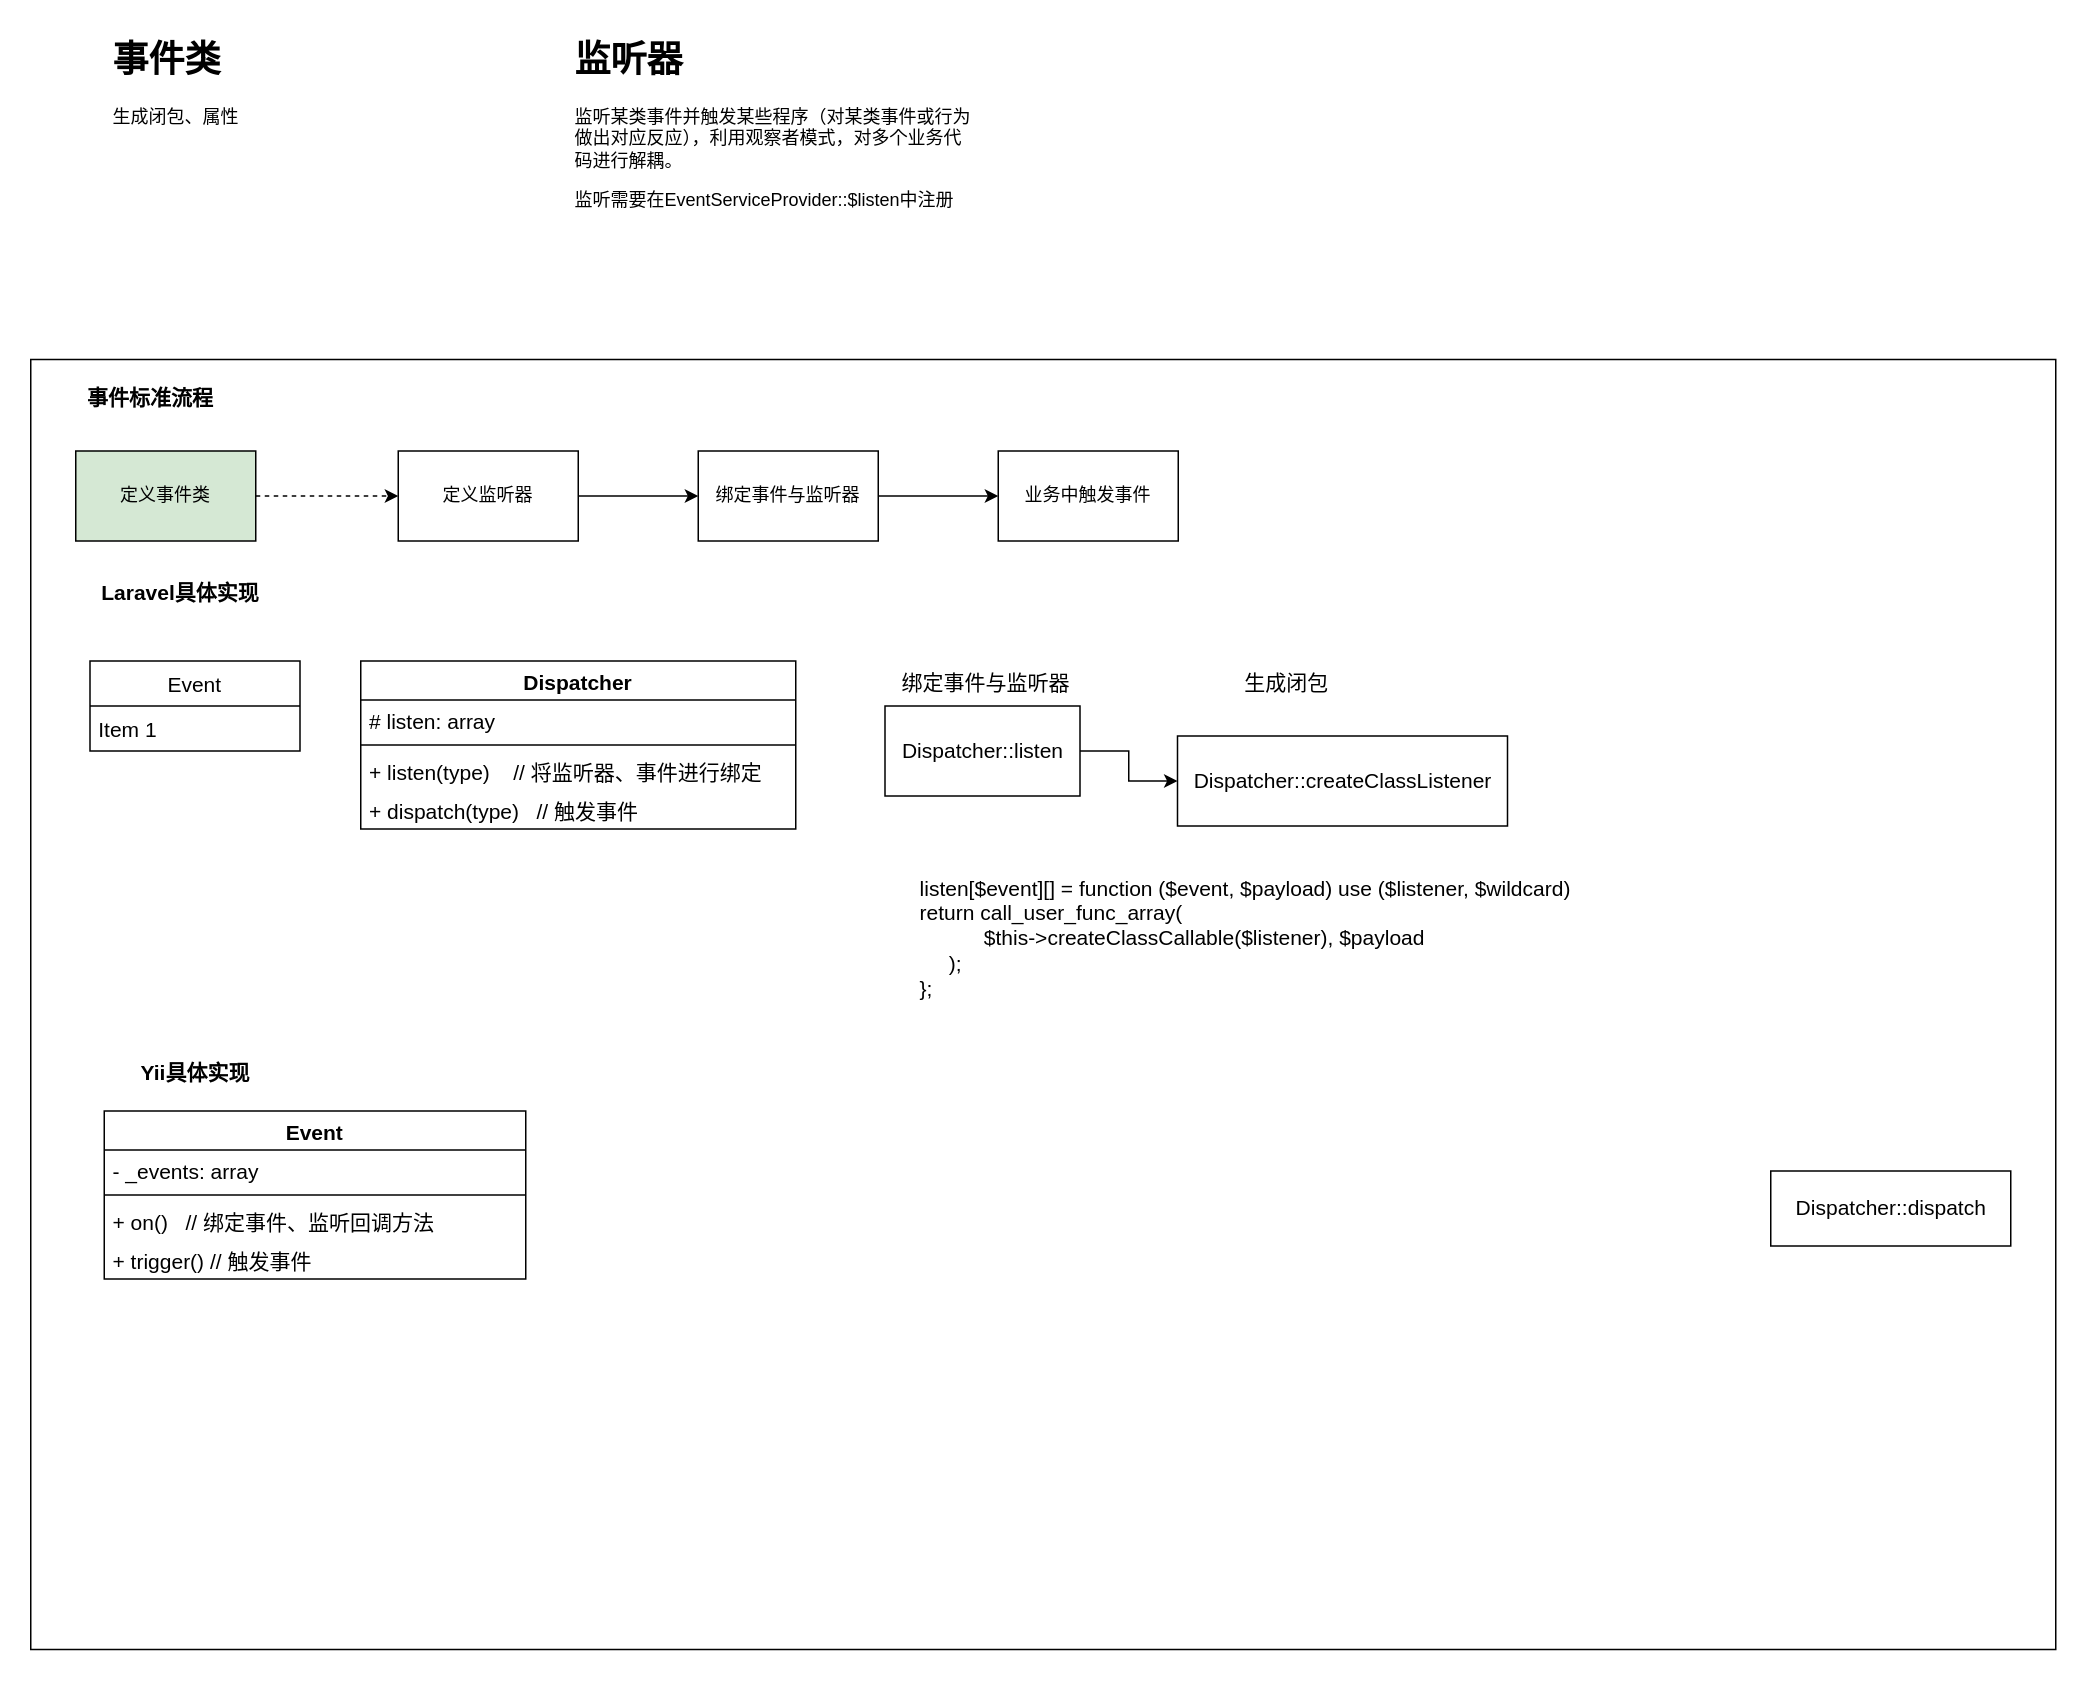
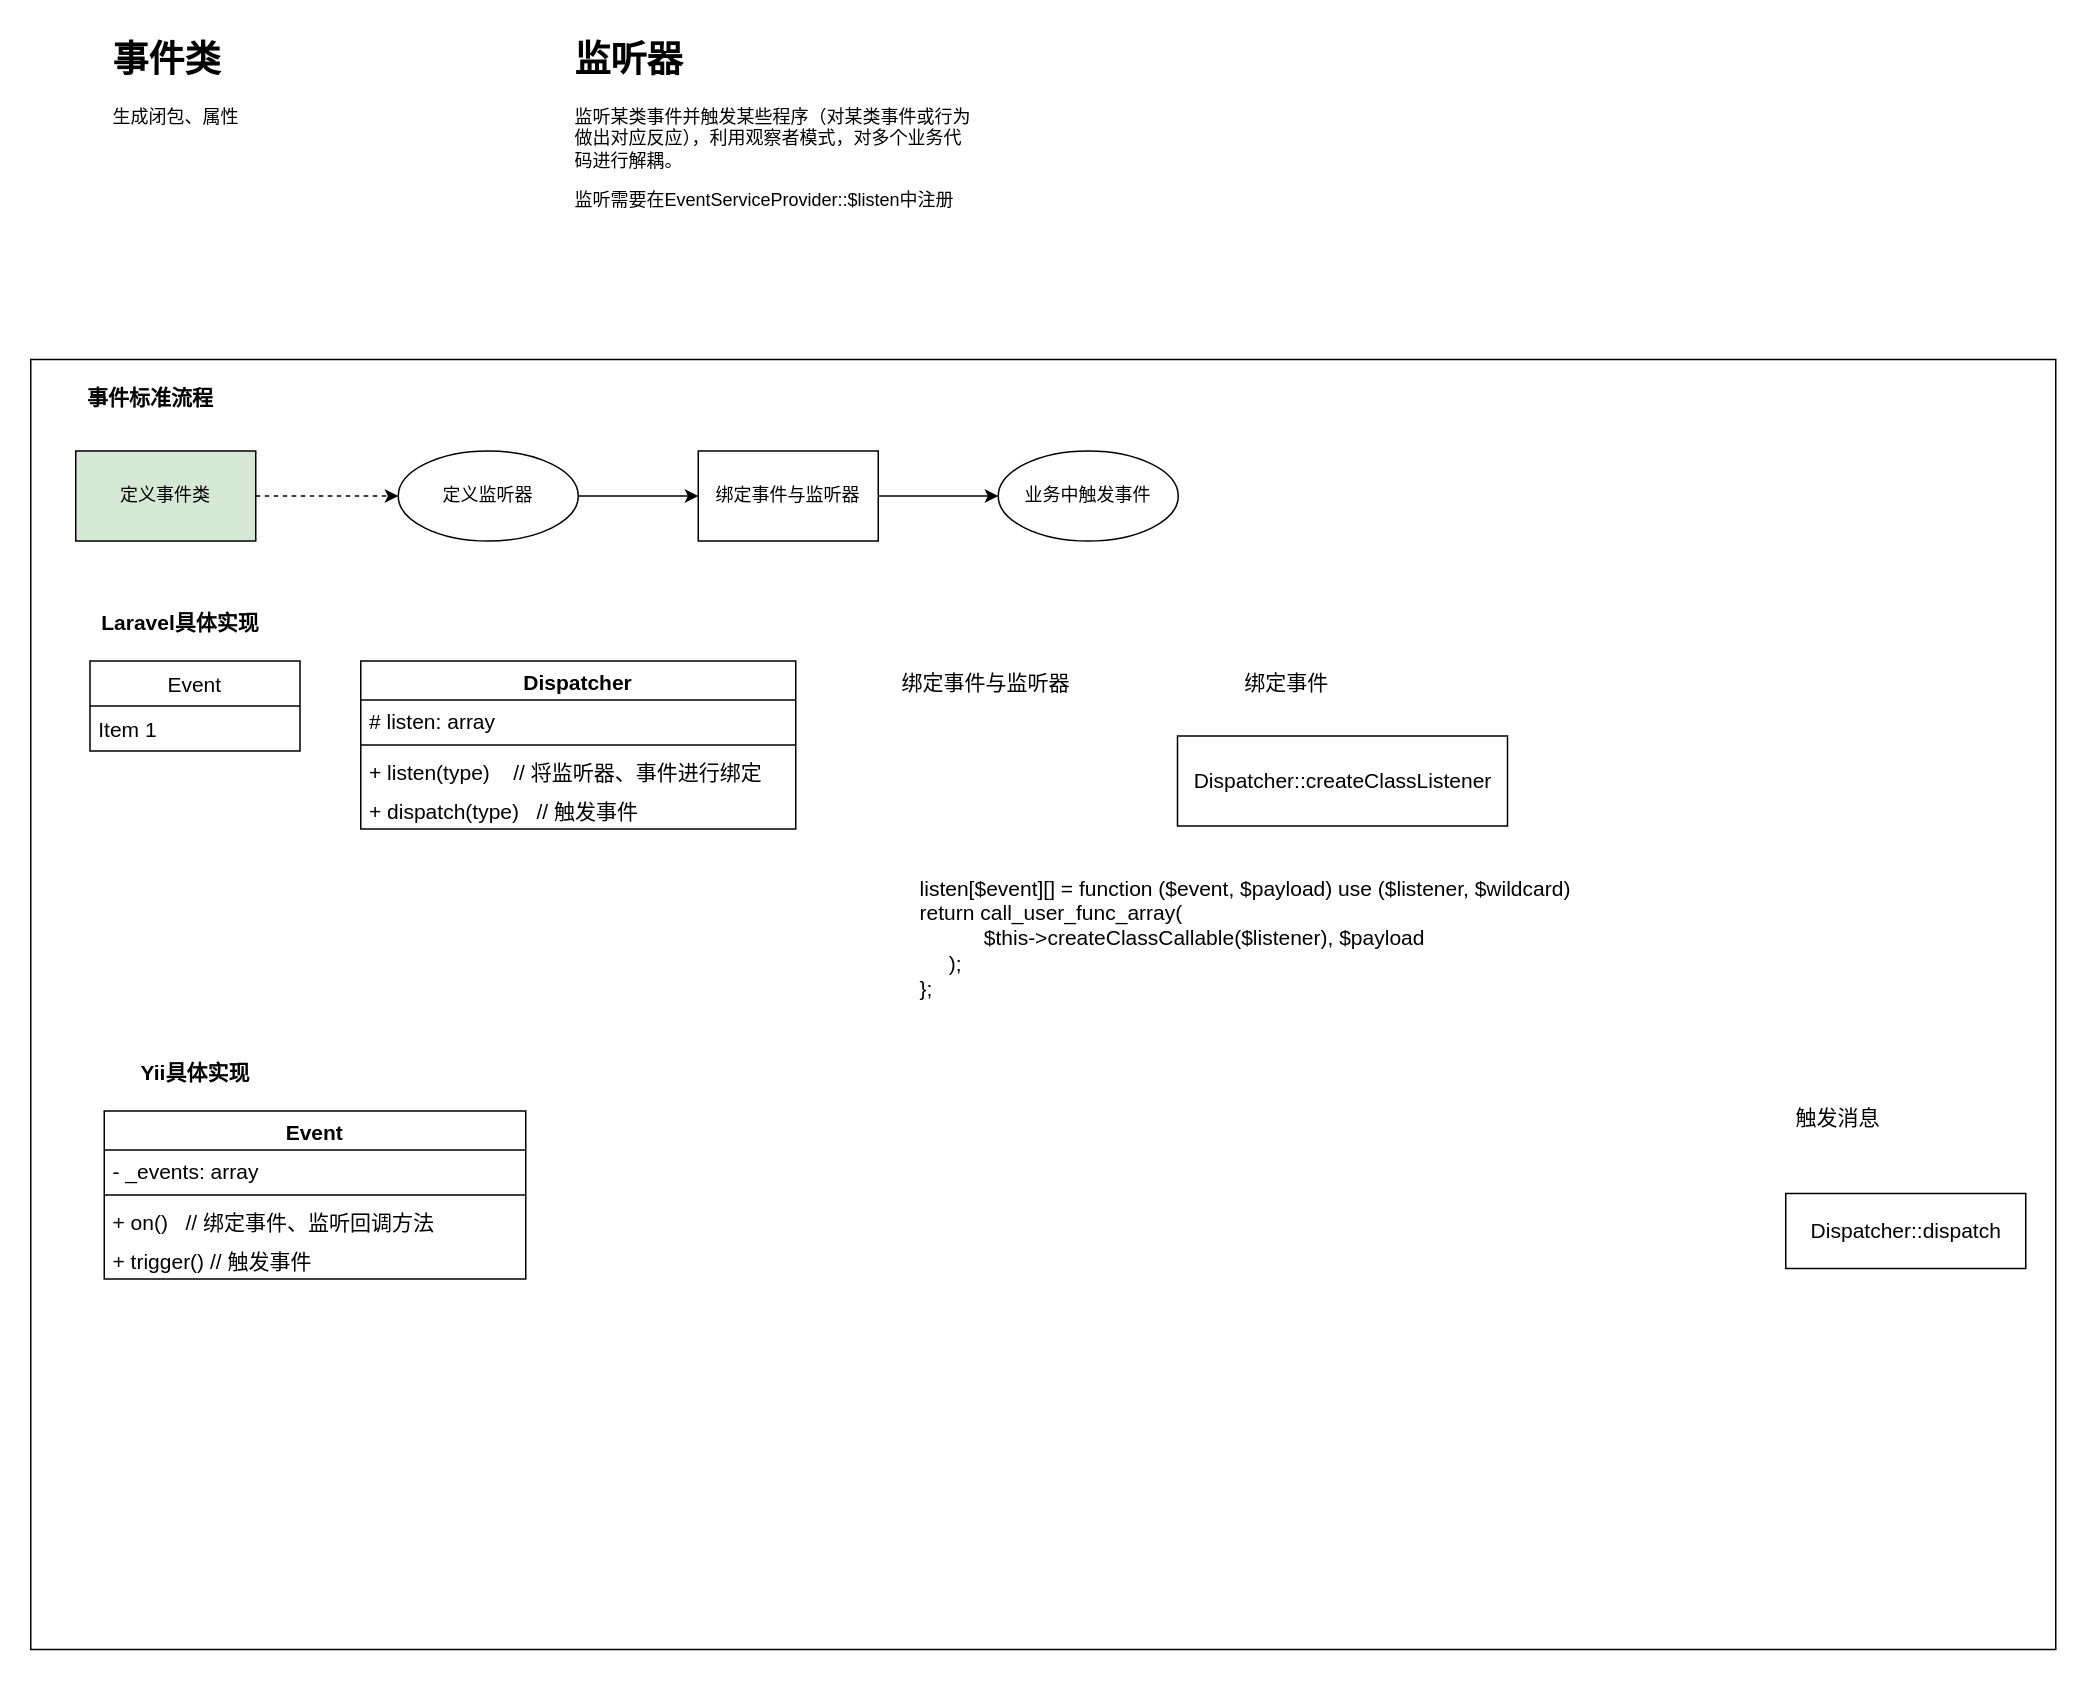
  <mxCell id="0" />
  <mxCell id="1" parent="0" />
  <mxCell id="2" value="" style="rounded=0;whiteSpace=wrap;html=1;fontSize=14;align=center;" vertex="1" parent="1"><mxGeometry x="20" y="239" width="1350" height="860" as="geometry" /></mxCell>
  <mxCell id="3" style="edgeStyle=orthogonalEdgeStyle;rounded=0;orthogonalLoop=1;jettySize=auto;html=1;entryX=0;entryY=0.5;entryDx=0;entryDy=0;dashed=1;" edge="1" parent="1" source="4" target="6"><mxGeometry relative="1" as="geometry" /></mxCell>
  <mxCell id="4" value="定义事件类" style="rounded=0;whiteSpace=wrap;html=1;fillColor=#d5e8d4;" vertex="1" parent="1"><mxGeometry x="50" y="300" width="120" height="60" as="geometry" /></mxCell>
  <mxCell id="5" value="" style="edgeStyle=orthogonalEdgeStyle;rounded=0;orthogonalLoop=1;jettySize=auto;html=1;" edge="1" parent="1" source="6" target="10"><mxGeometry relative="1" as="geometry" /></mxCell>
- <mxCell id="6" value="定义监听器" style="rounded=0;whiteSpace=wrap;html=1;" vertex="1" parent="1"><mxGeometry x="265" y="300" width="120" height="60" as="geometry" /></mxCell>
+ <mxCell id="6" value="定义监听器" style="ellipse;whiteSpace=wrap;html=1;" vertex="1" parent="1"><mxGeometry x="265" y="300" width="120" height="60" as="geometry" /></mxCell>
  <mxCell id="7" value="&lt;h1&gt;事件类&lt;/h1&gt;&lt;p&gt;生成闭包、属性&lt;/p&gt;" style="text;html=1;strokeColor=none;fillColor=none;spacing=5;spacingTop=-20;whiteSpace=wrap;overflow=hidden;rounded=0;" vertex="1" parent="1"><mxGeometry x="70" y="20" width="190" height="120" as="geometry" /></mxCell>
  <mxCell id="8" value="&lt;h1&gt;监听器&lt;/h1&gt;&lt;p&gt;监听某类事件并触发某些程序（对某类事件或行为做出对应反应），利用观察者模式，对多个业务代码进行解耦。&lt;/p&gt;&lt;p&gt;监听需要在EventServiceProvider::$listen中注册&lt;/p&gt;" style="text;html=1;strokeColor=none;fillColor=none;spacing=5;spacingTop=-20;whiteSpace=wrap;overflow=hidden;rounded=0;" vertex="1" parent="1"><mxGeometry x="378" y="20" width="272" height="140" as="geometry" /></mxCell>
  <mxCell id="9" value="" style="edgeStyle=orthogonalEdgeStyle;rounded=0;orthogonalLoop=1;jettySize=auto;html=1;" edge="1" parent="1" source="10" target="11"><mxGeometry relative="1" as="geometry" /></mxCell>
  <mxCell id="10" value="绑定事件与监听器" style="rounded=0;whiteSpace=wrap;html=1;" vertex="1" parent="1"><mxGeometry x="465" y="300" width="120" height="60" as="geometry" /></mxCell>
- <mxCell id="11" value="业务中触发事件" style="rounded=0;whiteSpace=wrap;html=1;" vertex="1" parent="1"><mxGeometry x="665" y="300" width="120" height="60" as="geometry" /></mxCell>
+ <mxCell id="11" value="业务中触发事件" style="ellipse;whiteSpace=wrap;html=1;" vertex="1" parent="1"><mxGeometry x="665" y="300" width="120" height="60" as="geometry" /></mxCell>
  <mxCell id="12" value="&lt;font style=&quot;font-size: 14px&quot;&gt;&lt;b&gt;事件标准流程&lt;/b&gt;&lt;/font&gt;" style="text;html=1;strokeColor=none;fillColor=none;align=center;verticalAlign=middle;whiteSpace=wrap;rounded=0;" vertex="1" parent="1"><mxGeometry x="30" y="250" width="140" height="30" as="geometry" /></mxCell>
  <mxCell id="13" value="Dispatcher" style="swimlane;fontStyle=1;align=center;verticalAlign=top;childLayout=stackLayout;horizontal=1;startSize=26;horizontalStack=0;resizeParent=1;resizeParentMax=0;resizeLast=0;collapsible=1;marginBottom=0;fontSize=14;" vertex="1" parent="1"><mxGeometry x="240" y="440" width="290" height="112" as="geometry" /></mxCell>
  <mxCell id="14" value="# listen: array" style="text;strokeColor=none;fillColor=none;align=left;verticalAlign=top;spacingLeft=4;spacingRight=4;overflow=hidden;rotatable=0;points=[[0,0.5],[1,0.5]];portConstraint=eastwest;fontSize=14;" vertex="1" parent="13"><mxGeometry y="26" width="290" height="26" as="geometry" /></mxCell>
  <mxCell id="15" value="" style="line;strokeWidth=1;fillColor=none;align=left;verticalAlign=middle;spacingTop=-1;spacingLeft=3;spacingRight=3;rotatable=0;labelPosition=right;points=[];portConstraint=eastwest;fontSize=14;" vertex="1" parent="13"><mxGeometry y="52" width="290" height="8" as="geometry" /></mxCell>
  <mxCell id="16" value="+ listen(type)    // 将监听器、事件进行绑定" style="text;strokeColor=none;fillColor=none;align=left;verticalAlign=top;spacingLeft=4;spacingRight=4;overflow=hidden;rotatable=0;points=[[0,0.5],[1,0.5]];portConstraint=eastwest;fontSize=14;" vertex="1" parent="13"><mxGeometry y="60" width="290" height="26" as="geometry" /></mxCell>
  <mxCell id="17" value="+ dispatch(type)   // 触发事件" style="text;strokeColor=none;fillColor=none;align=left;verticalAlign=top;spacingLeft=4;spacingRight=4;overflow=hidden;rotatable=0;points=[[0,0.5],[1,0.5]];portConstraint=eastwest;fontSize=14;" vertex="1" parent="13"><mxGeometry y="86" width="290" height="26" as="geometry" /></mxCell>
- <mxCell id="18" style="edgeStyle=orthogonalEdgeStyle;rounded=0;orthogonalLoop=1;jettySize=auto;html=1;exitX=1;exitY=0.5;exitDx=0;exitDy=0;entryX=0;entryY=0.5;entryDx=0;entryDy=0;fontSize=14;" edge="1" parent="1" source="19" target="21"><mxGeometry relative="1" as="geometry" /></mxCell>
- <mxCell id="19" value="Dispatcher::listen" style="rounded=0;whiteSpace=wrap;html=1;fontSize=14;" vertex="1" parent="1"><mxGeometry x="589.5" y="470" width="130" height="60" as="geometry" /></mxCell>
  <mxCell id="20" value="&amp;nbsp;绑定事件与监听器" style="text;html=1;strokeColor=none;fillColor=none;align=center;verticalAlign=middle;whiteSpace=wrap;rounded=0;fontSize=14;" vertex="1" parent="1"><mxGeometry x="589.5" y="440" width="130" height="30" as="geometry" /></mxCell>
  <mxCell id="21" value="Dispatcher::createClassListener" style="rounded=0;whiteSpace=wrap;html=1;fontSize=14;" vertex="1" parent="1"><mxGeometry x="784.5" y="490" width="220" height="60" as="geometry" /></mxCell>
- <mxCell id="22" value="生成闭包" style="text;html=1;strokeColor=none;fillColor=none;align=center;verticalAlign=middle;whiteSpace=wrap;rounded=0;fontSize=14;" vertex="1" parent="1"><mxGeometry x="784.5" y="439" width="145" height="31" as="geometry" /></mxCell>
+ <mxCell id="22" value="绑定事件" style="text;html=1;strokeColor=none;fillColor=none;align=center;verticalAlign=middle;whiteSpace=wrap;rounded=0;fontSize=14;" vertex="1" parent="1"><mxGeometry x="784.5" y="439" width="145" height="31" as="geometry" /></mxCell>
  <mxCell id="23" value="&lt;div style=&quot;text-align: left&quot;&gt;&lt;span&gt;listen[$event][] =&amp;nbsp;&lt;/span&gt;&lt;span&gt;function ($event, $payload) use ($listener, $wildcard)&lt;/span&gt;&lt;/div&gt;&lt;span&gt;&lt;div style=&quot;text-align: left&quot;&gt;&lt;span&gt;return call_user_func_array(&lt;/span&gt;&lt;/div&gt;&lt;/span&gt;&lt;div style=&quot;text-align: left&quot;&gt;&amp;nbsp; &amp;nbsp; &amp;nbsp; &amp;nbsp; &amp;nbsp; &amp;nbsp;$this-&amp;gt;createClassCallable($listener), $payload&lt;/div&gt;&lt;div style=&quot;text-align: left&quot;&gt;&lt;span&gt;&amp;nbsp; &amp;nbsp; &amp;nbsp;);&lt;/span&gt;&lt;/div&gt;&lt;div style=&quot;text-align: left&quot;&gt;&lt;span&gt;};&lt;/span&gt;&lt;br&gt;&lt;/div&gt;" style="text;html=1;strokeColor=none;fillColor=none;align=center;verticalAlign=middle;whiteSpace=wrap;rounded=0;fontSize=14;" vertex="1" parent="1"><mxGeometry x="589.5" y="560" width="480" height="130" as="geometry" /></mxCell>
- <mxCell id="24" value="Dispatcher::dispatch" style="html=1;fontSize=14;align=center;" vertex="1" parent="1"><mxGeometry x="1180" y="780" width="160" height="50" as="geometry" /></mxCell>
+ <mxCell id="24" value="Dispatcher::dispatch" style="html=1;fontSize=14;align=center;" vertex="1" parent="1"><mxGeometry x="1190" y="795" width="160" height="50" as="geometry" /></mxCell>
+ <mxCell id="25" value="触发消息" style="text;html=1;strokeColor=none;fillColor=none;align=center;verticalAlign=middle;whiteSpace=wrap;rounded=0;fontSize=14;" vertex="1" parent="1"><mxGeometry x="1180" y="730" width="90" height="30" as="geometry" /></mxCell>
  <mxCell id="26" value="Event" style="swimlane;fontStyle=1;align=center;verticalAlign=top;childLayout=stackLayout;horizontal=1;startSize=26;horizontalStack=0;resizeParent=1;resizeParentMax=0;resizeLast=0;collapsible=1;marginBottom=0;fontSize=14;" vertex="1" parent="1"><mxGeometry x="69" y="740" width="281" height="112" as="geometry" /></mxCell>
  <mxCell id="27" value="- _events: array" style="text;strokeColor=none;fillColor=none;align=left;verticalAlign=top;spacingLeft=4;spacingRight=4;overflow=hidden;rotatable=0;points=[[0,0.5],[1,0.5]];portConstraint=eastwest;fontSize=14;" vertex="1" parent="26"><mxGeometry y="26" width="281" height="26" as="geometry" /></mxCell>
  <mxCell id="28" value="" style="line;strokeWidth=1;fillColor=none;align=left;verticalAlign=middle;spacingTop=-1;spacingLeft=3;spacingRight=3;rotatable=0;labelPosition=right;points=[];portConstraint=eastwest;fontSize=14;" vertex="1" parent="26"><mxGeometry y="52" width="281" height="8" as="geometry" /></mxCell>
  <mxCell id="29" value="+ on()   // 绑定事件、监听回调方法" style="text;strokeColor=none;fillColor=none;align=left;verticalAlign=top;spacingLeft=4;spacingRight=4;overflow=hidden;rotatable=0;points=[[0,0.5],[1,0.5]];portConstraint=eastwest;fontSize=14;" vertex="1" parent="26"><mxGeometry y="60" width="281" height="26" as="geometry" /></mxCell>
  <mxCell id="30" value="+ trigger() // 触发事件  " style="text;strokeColor=none;fillColor=none;align=left;verticalAlign=top;spacingLeft=4;spacingRight=4;overflow=hidden;rotatable=0;points=[[0,0.5],[1,0.5]];portConstraint=eastwest;fontSize=14;" vertex="1" parent="26"><mxGeometry y="86" width="281" height="26" as="geometry" /></mxCell>
  <mxCell id="31" value="Event" style="swimlane;fontStyle=0;childLayout=stackLayout;horizontal=1;startSize=30;horizontalStack=0;resizeParent=1;resizeParentMax=0;resizeLast=0;collapsible=1;marginBottom=0;fontSize=14;align=center;" vertex="1" parent="1"><mxGeometry x="59.5" y="440" width="140" height="60" as="geometry" /></mxCell>
  <mxCell id="32" value="Item 1" style="text;strokeColor=none;fillColor=none;align=left;verticalAlign=middle;spacingLeft=4;spacingRight=4;overflow=hidden;points=[[0,0.5],[1,0.5]];portConstraint=eastwest;rotatable=0;fontSize=14;" vertex="1" parent="31"><mxGeometry y="30" width="140" height="30" as="geometry" /></mxCell>
- <mxCell id="33" value="&lt;font style=&quot;font-size: 14px&quot;&gt;&lt;b&gt;Laravel具体实现&lt;/b&gt;&lt;/font&gt;" style="text;html=1;strokeColor=none;fillColor=none;align=center;verticalAlign=middle;whiteSpace=wrap;rounded=0;" vertex="1" parent="1"><mxGeometry x="50" y="380" width="140" height="30" as="geometry" /></mxCell>
+ <mxCell id="33" value="&lt;font style=&quot;font-size: 14px&quot;&gt;&lt;b&gt;Laravel具体实现&lt;/b&gt;&lt;/font&gt;" style="text;html=1;strokeColor=none;fillColor=none;align=center;verticalAlign=middle;whiteSpace=wrap;rounded=0;" vertex="1" parent="1"><mxGeometry x="50" y="400" width="140" height="30" as="geometry" /></mxCell>
  <mxCell id="34" value="&lt;font style=&quot;font-size: 14px&quot;&gt;&lt;b&gt;Yii具体实现&lt;/b&gt;&lt;/font&gt;" style="text;html=1;strokeColor=none;fillColor=none;align=center;verticalAlign=middle;whiteSpace=wrap;rounded=0;" vertex="1" parent="1"><mxGeometry x="59.5" y="700" width="140" height="30" as="geometry" /></mxCell>
